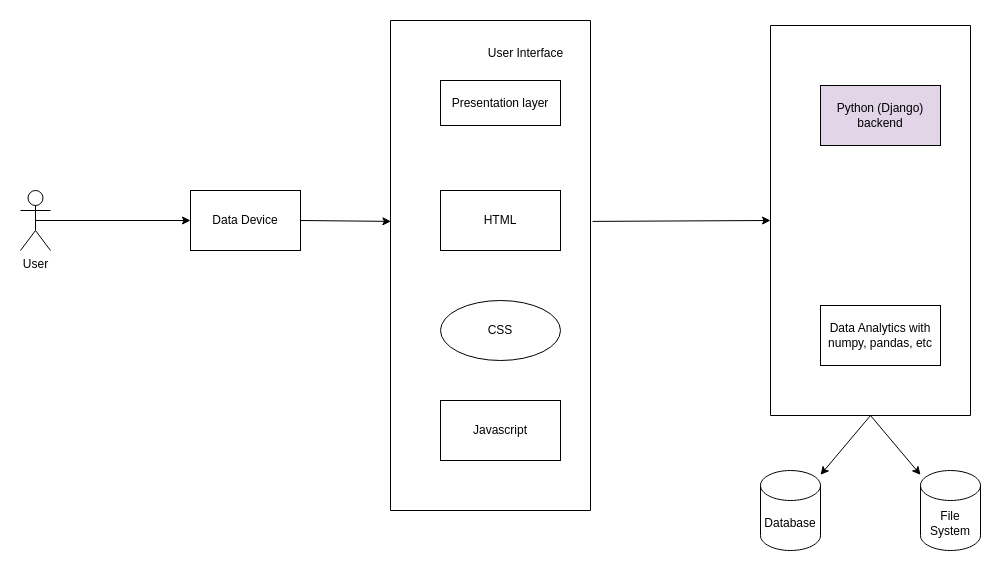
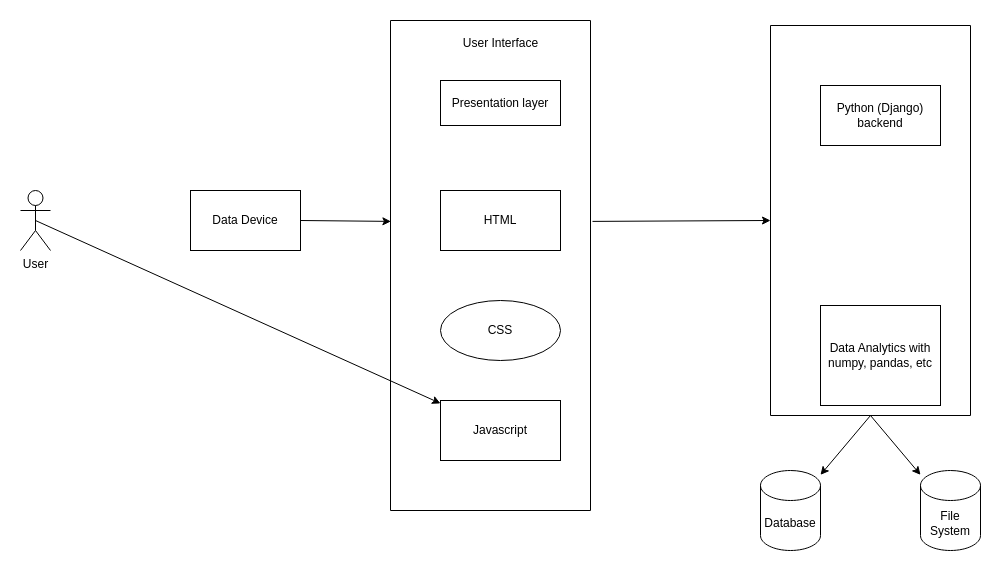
  <mxCell id="0" />
  <mxCell id="1" parent="0" />
  <mxCell id="2" value="User" style="shape=umlActor;verticalLabelPosition=bottom;verticalAlign=top;html=1;outlineConnect=0;" vertex="1" parent="1"><mxGeometry x="20" y="190" width="30" height="60" as="geometry" /></mxCell>
  <mxCell id="3" value="Data Device" style="rounded=0;whiteSpace=wrap;html=1;" vertex="1" parent="1"><mxGeometry x="190" y="190" width="110" height="60" as="geometry" /></mxCell>
- <mxCell id="4" value="" style="endArrow=classic;html=1;rounded=0;exitX=0.5;exitY=0.5;exitDx=0;exitDy=0;exitPerimeter=0;entryX=0;entryY=0.5;entryDx=0;entryDy=0;" edge="1" parent="1" source="2" target="3"><mxGeometry width="50" height="50" relative="1" as="geometry"><mxPoint x="110" y="270" as="sourcePoint" /><mxPoint x="160" y="220" as="targetPoint" /></mxGeometry></mxCell>
+ <mxCell id="4" value="" style="endArrow=classic;html=1;rounded=0;exitX=0.5;exitY=0.5;exitDx=0;exitDy=0;exitPerimeter=0;" edge="1" parent="1" source="2" target="11"><mxGeometry width="50" height="50" relative="1" as="geometry"><mxPoint x="110" y="270" as="sourcePoint" /><mxPoint x="160" y="220" as="targetPoint" /></mxGeometry></mxCell>
  <mxCell id="5" value="" style="endArrow=classic;html=1;rounded=0;exitX=1;exitY=0.5;exitDx=0;exitDy=0;entryX=0.002;entryY=0.41;entryDx=0;entryDy=0;entryPerimeter=0;" edge="1" parent="1" source="3" target="6"><mxGeometry width="50" height="50" relative="1" as="geometry"><mxPoint x="390" y="220" as="sourcePoint" /><mxPoint x="480" y="220" as="targetPoint" /></mxGeometry></mxCell>
  <mxCell id="6" value="" style="swimlane;startSize=0;" vertex="1" parent="1"><mxGeometry x="390" width="200" height="490" as="geometry" y="20" /></mxCell>
  <mxCell id="7" value="Presentation layer" style="rounded=0;whiteSpace=wrap;html=1;" vertex="1" parent="6"><mxGeometry x="50" y="60" width="120" height="45" as="geometry" /></mxCell>
  <mxCell id="8" value="HTML" style="rounded=0;whiteSpace=wrap;html=1;" vertex="1" parent="6"><mxGeometry x="50" y="170" width="120" height="60" as="geometry" /></mxCell>
  <mxCell id="9" value="CSS" style="ellipse;whiteSpace=wrap;html=1;" vertex="1" parent="6"><mxGeometry x="50" y="280" width="120" height="60" as="geometry" /></mxCell>
- <mxCell id="10" value="User Interface" style="text;html=1;align=center;verticalAlign=middle;resizable=0;points=[];autosize=1;strokeColor=none;fillColor=none;" vertex="1" parent="6"><mxGeometry x="85" y="18" width="100" height="30" as="geometry" /></mxCell>
+ <mxCell id="10" value="User Interface" style="text;html=1;align=center;verticalAlign=middle;resizable=0;points=[];autosize=1;strokeColor=none;fillColor=none;" vertex="1" parent="6"><mxGeometry x="60" y="8" width="100" height="30" as="geometry" /></mxCell>
  <mxCell id="11" value="Javascript" style="rounded=0;whiteSpace=wrap;html=1;" vertex="1" parent="6"><mxGeometry x="50" y="380" width="120" height="60" as="geometry" /></mxCell>
  <mxCell id="12" value="" style="endArrow=classic;html=1;rounded=0;exitX=1.01;exitY=0.41;exitDx=0;exitDy=0;entryX=0;entryY=0.5;entryDx=0;entryDy=0;exitPerimeter=0;" edge="1" parent="1" source="6" target="13"><mxGeometry width="50" height="50" relative="1" as="geometry"><mxPoint x="680" y="219.5" as="sourcePoint" /><mxPoint x="770" y="220.5" as="targetPoint" /></mxGeometry></mxCell>
  <mxCell id="13" value="" style="swimlane;startSize=0;" vertex="1" parent="1"><mxGeometry x="770" y="25" width="200" height="390" as="geometry" /></mxCell>
- <mxCell id="14" value="Python (Django) backend" style="rounded=0;whiteSpace=wrap;html=1;fillColor=#e1d5e7;" vertex="1" parent="13"><mxGeometry x="50" y="60" width="120" height="60" as="geometry" /></mxCell>
- <mxCell id="15" value="Data Analytics with numpy, pandas, etc" style="rounded=0;whiteSpace=wrap;html=1;" vertex="1" parent="13"><mxGeometry x="50" y="280" width="120" height="60" as="geometry" /></mxCell>
+ <mxCell id="14" value="Python (Django) backend" style="rounded=0;whiteSpace=wrap;html=1;" vertex="1" parent="13"><mxGeometry x="50" y="60" width="120" height="60" as="geometry" /></mxCell>
+ <mxCell id="15" value="Data Analytics with numpy, pandas, etc" style="rounded=0;whiteSpace=wrap;html=1;" vertex="1" parent="13"><mxGeometry x="50" y="280" width="120" height="100" as="geometry" /></mxCell>
  <mxCell id="16" value="" style="endArrow=classic;html=1;rounded=0;exitX=0.5;exitY=1;exitDx=0;exitDy=0;" edge="1" parent="1" source="13" target="19"><mxGeometry width="50" height="50" relative="1" as="geometry"><mxPoint x="900" y="500" as="sourcePoint" /><mxPoint x="930" y="470" as="targetPoint" /></mxGeometry></mxCell>
  <mxCell id="17" value="" style="endArrow=classic;html=1;rounded=0;exitX=0.5;exitY=1;exitDx=0;exitDy=0;" edge="1" parent="1" source="13" target="18"><mxGeometry width="50" height="50" relative="1" as="geometry"><mxPoint x="820" y="450" as="sourcePoint" /><mxPoint x="810" y="470" as="targetPoint" /></mxGeometry></mxCell>
  <mxCell id="18" value="Database" style="shape=cylinder3;whiteSpace=wrap;html=1;boundedLbl=1;backgroundOutline=1;size=15;" vertex="1" parent="1"><mxGeometry x="760" y="470" width="60" height="80" as="geometry" /></mxCell>
  <mxCell id="19" value="File System" style="shape=cylinder3;whiteSpace=wrap;html=1;boundedLbl=1;backgroundOutline=1;size=15;" vertex="1" parent="1"><mxGeometry x="920" y="470" width="60" height="80" as="geometry" /></mxCell>
